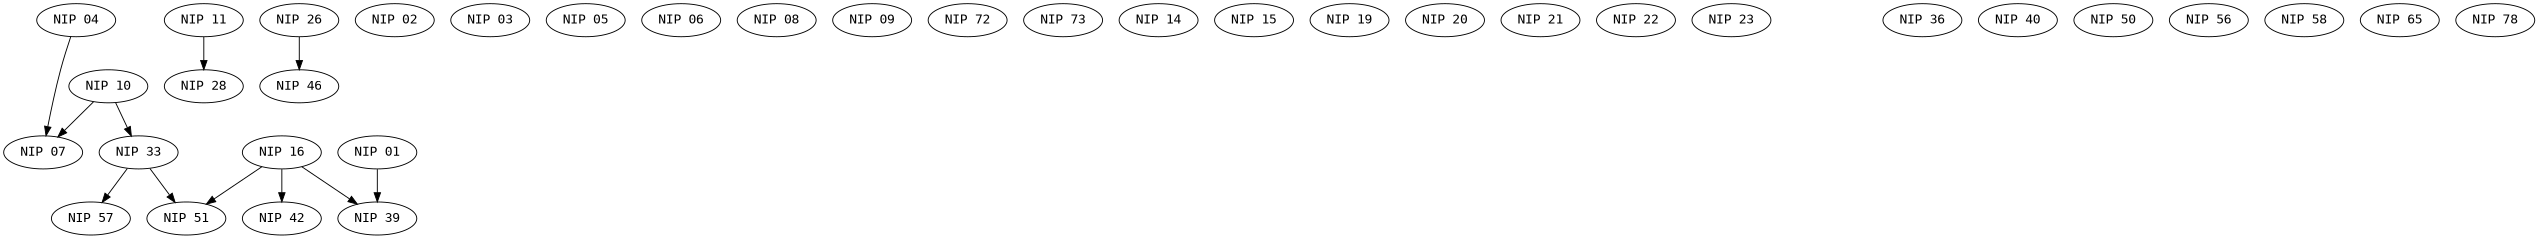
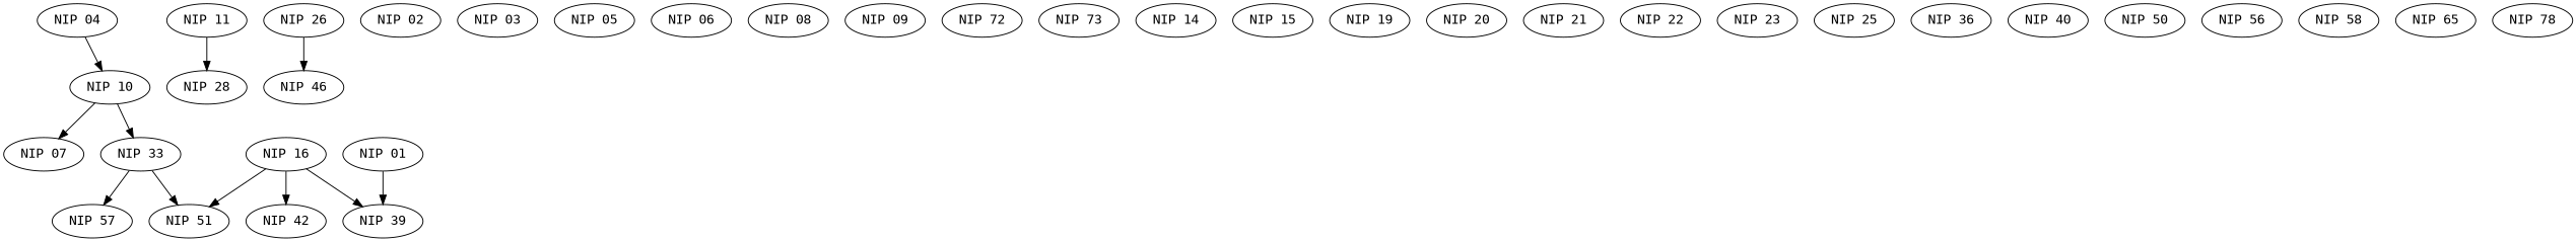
  digraph {
    fontname="DejaVu Sans Mono"
    node [fontname="DejaVu Sans Mono"]
    edge [fontname="DejaVu Sans Mono"]
    "NIP 04"
    "NIP 07"
    "NIP 10"
    "NIP 33"
    "NIP 51"
    "NIP 57"
    "NIP 11"
    "NIP 28"
    "NIP 01"
    "NIP 39"
    "NIP 16"
    "NIP 42"
    "NIP 26"
    "NIP 46"
    n15 [label="NIP 02"]
    n16 [label="NIP 03"]
    n17 [label="NIP 05"]
    n18 [label="NIP 06"]
    n19 [label="NIP 08"]
    n20 [label="NIP 09"]
    n21 [label="NIP 72"]
    n22 [label="NIP 73"]
    n23 [label="NIP 14"]
    n24 [label="NIP 15"]
    n25 [label="NIP 19"]
    n26 [label="NIP 20"]
    n27 [label="NIP 21"]
    n28 [label="NIP 22"]
    n29 [label="NIP 23"]
+   n30 [label="NIP 25"]
    n31 [label="NIP 36"]
    n32 [label="NIP 40"]
    n33 [label="NIP 50"]
    n34 [label="NIP 56"]
    n35 [label="NIP 58"]
    n36 [label="NIP 65"]
    n37 [label="NIP 78"]
-   "NIP 04" -> "NIP 07"
+   "NIP 04" -> "NIP 10"
    "NIP 10" -> "NIP 07"
    "NIP 10" -> "NIP 33"
    "NIP 33" -> "NIP 51"
    "NIP 33" -> "NIP 57"
    "NIP 11" -> "NIP 28"
    "NIP 01" -> "NIP 39"
    "NIP 16" -> "NIP 51"
    "NIP 16" -> "NIP 39"
    "NIP 16" -> "NIP 42"
    "NIP 26" -> "NIP 46"
  }
